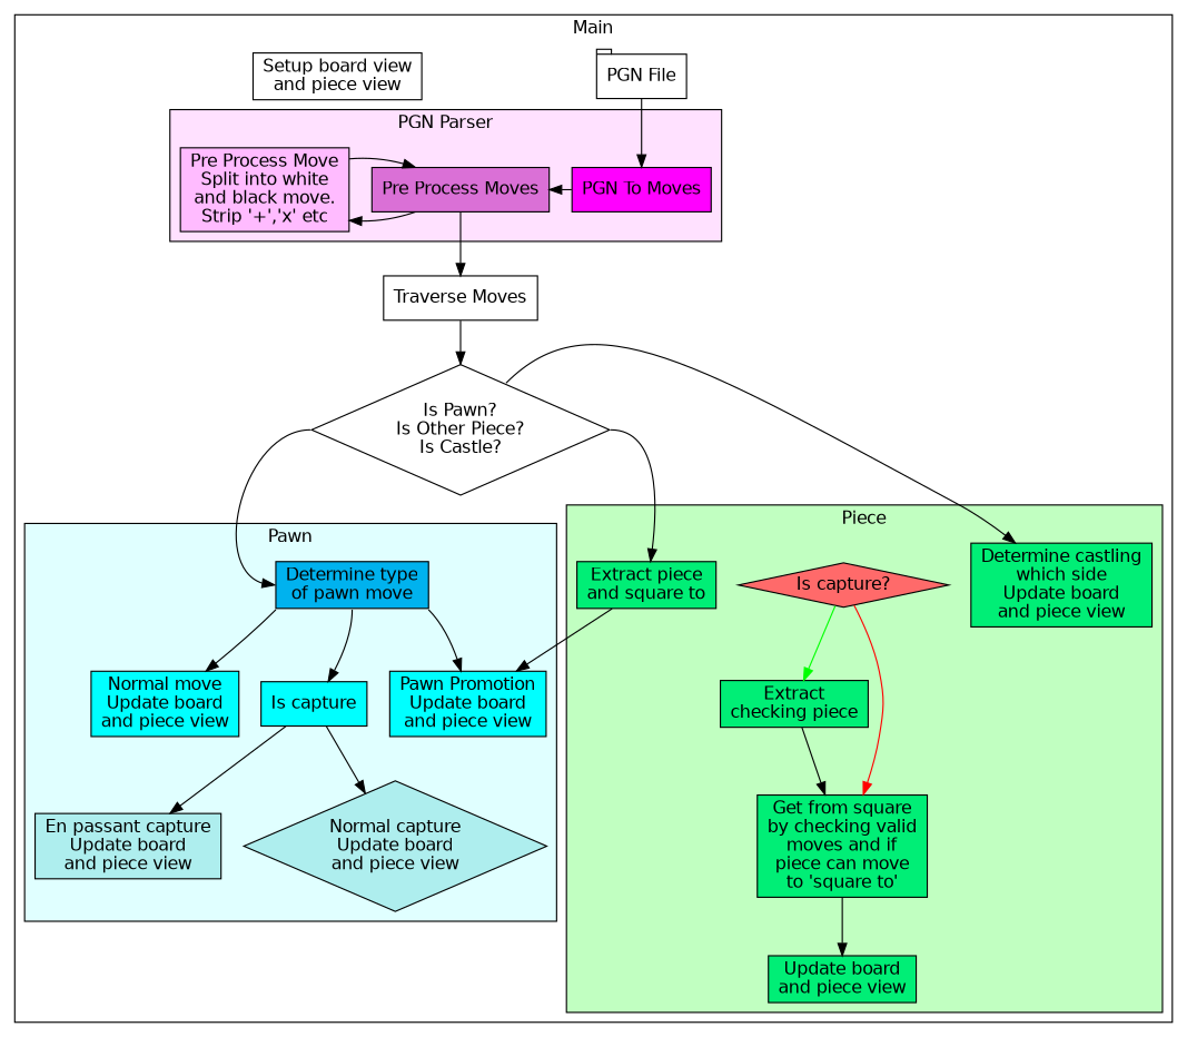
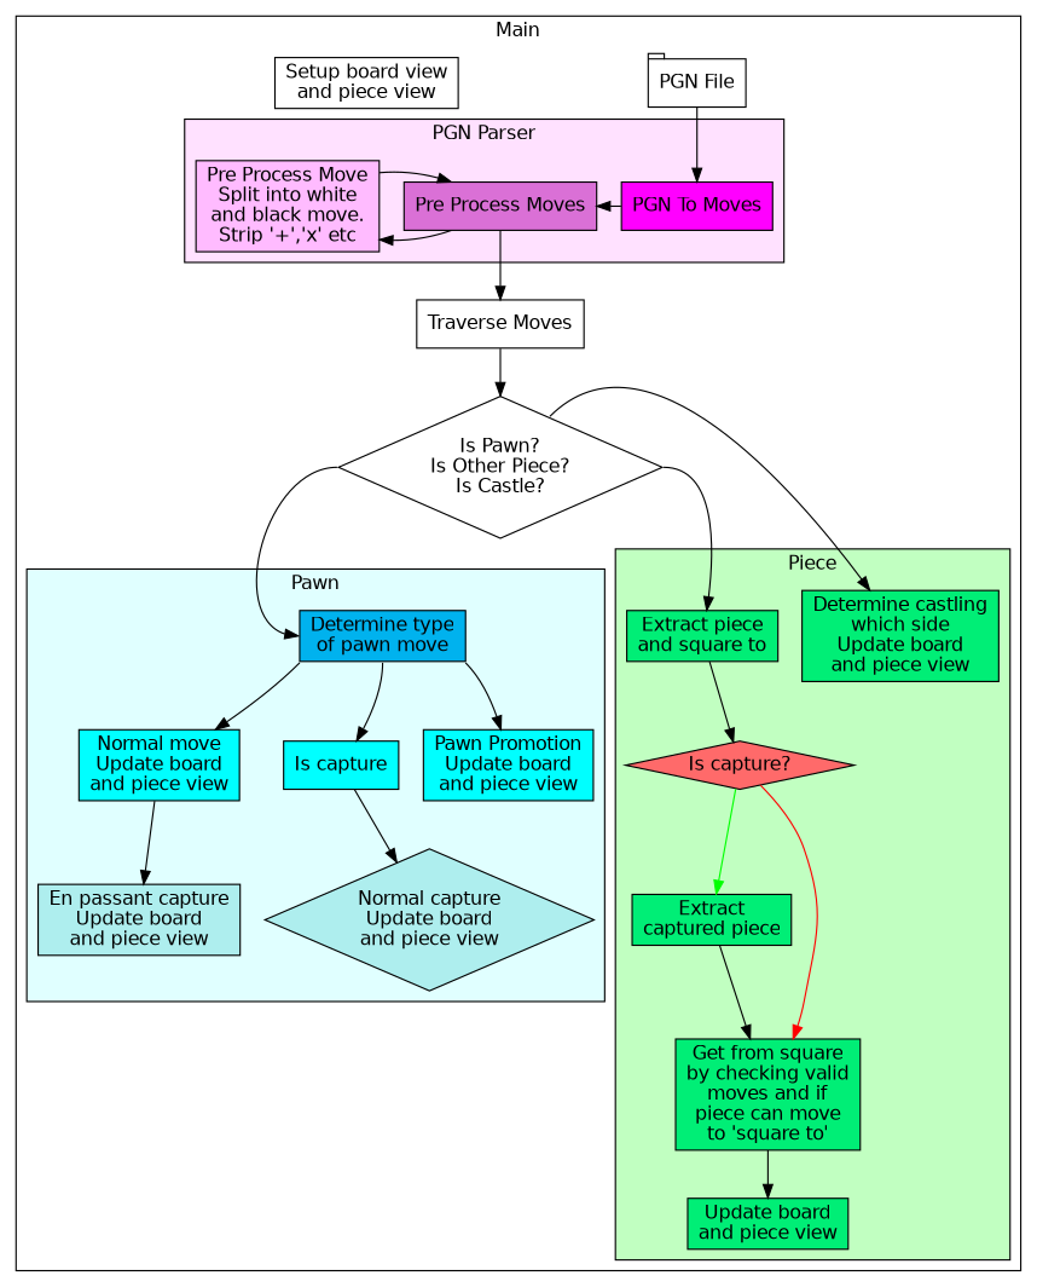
  digraph {
    compound=true
    fontname="DejaVu Sans"
    node [fillcolor=springgreen2 fontname="DejaVu Sans" shape=rect style=filled]
    edge [fontname="DejaVu Sans"]
    n1 [fillcolor=magenta1 label="PGN To Moves"]
    n2 [fillcolor=orchid label="Pre Process Moves"]
    n3 [fillcolor=plum1 label="Pre Process Move\nSplit into white\nand black move.\nStrip \'+\',\'x\' etc"]
    n4 [fillcolor=deepskyblue2 label="Determine type\nof pawn move"]
    n5 [fillcolor=cyan label="Is capture"]
    n6 [fillcolor=paleturquoise2 label="En passant capture\nUpdate board\nand piece view"]
    n7 [fillcolor=paleturquoise2 label="Normal capture\nUpdate board\nand piece view" shape=diamond]
    n8 [fillcolor=cyan label="Normal move\nUpdate board\nand piece view"]
    n9 [fillcolor=cyan label="Pawn Promotion\nUpdate board\nand piece view"]
    n10 [label="Determine castling\nwhich side\nUpdate board\nand piece view"]
    n11 [label="Extract piece\nand square to"]
    n12 [fillcolor=indianred1 label="Is capture?" shape=diamond]
-   n13 [label="Extract\nchecking piece"]
+   n13 [label="Extract\ncaptured piece"]
    n14 [label="Get from square\nby checking valid\nmoves and if\npiece can move\nto \'square to\'"]
    n15 [label="Update board\nand piece view"]
    n16 [label="PGN File" shape=tab fillcolor="" style=""]
    n17 [label="Traverse Moves" fillcolor="" style=""]
    n18 [label="Is Pawn?\nIs Other Piece?\nIs Castle?" shape=diamond fillcolor="" style=""]
    n19 [label="Setup board view\nand piece view" fillcolor="" style=""]
    subgraph cluster_1 {
      label=Main
      n16
      n17
      n18
      n19
      subgraph cluster_2 {
        fillcolor=thistle1
        label="PGN Parser"
        style=filled
        n1
        n2
        n3
      }
      subgraph cluster_3 {
        fillcolor=lightcyan
        label=Pawn
        style=filled
        n4
        n5
        n6
        n7
        n8
        n9
      }
      subgraph cluster_4 {
        fillcolor=darkseagreen1
        label=Piece
        style=filled
        n10
        n11
        n12
        n13
        n14
        n15
      }
    }
    n1 -> n2 [constraint=false]
    n2 -> n3 [constraint=false]
    n2 -> n17
    n3 -> n2 [constraint=false]
    n4 -> n5 [tailport=s]
    n4 -> n8 [tailport=sw]
    n4 -> n9 [tailport=se]
-   n5 -> n6
+   n8 -> n6
    n5 -> n7
-   n11 -> n9
+   n11 -> n12
    n12 -> n13 [color=green]
    n12 -> n14 [color=red]
    n13 -> n14
    n14 -> n15
    n16 -> n1
    n17 -> n18
    n18 -> n4 [headport=w tailport=w]
    n18 -> n10 [constraint=false tailport=ne]
    n18 -> n11 [tailport=e]
  }
